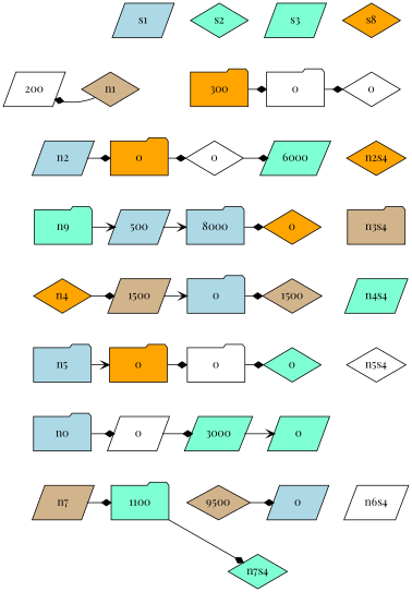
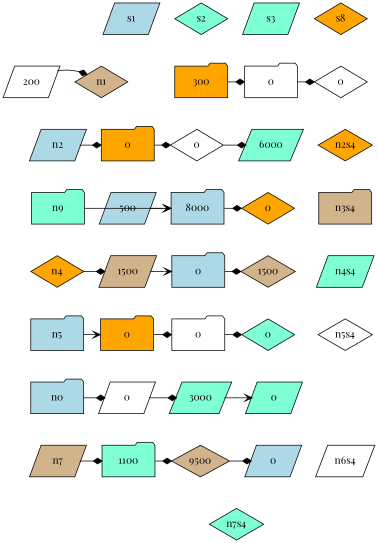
  digraph {
    fontname="Playfair Display"
    nodesep=0.3
    ranksep=0.6
    splines=false
    node [fillcolor=aquamarine fontname="Playfair Display" shape=parallelogram style=filled]
    edge [fontname="Playfair Display" style=invis]
    n1 [fillcolor=lightblue height=0.6 label=s1 width=1]
    n2 [height=0.6 label=s2 shape=diamond width=1]
    n3 [height=0.6 label=s3 width=1]
    n4 [fillcolor=orange height=0.6 label=s8 shape=diamond width=1]
    vacio [height=0.6 shape=box style=invis width=0.1 fillcolor=""]
    n6 [fillcolor=tan height=0.6 label=n1 shape=diamond width=1]
    n7 [fillcolor=white height=0.6 label=200 width=1]
    n8 [fillcolor=orange height=0.6 label=300 shape=folder width=1]
    n9 [fillcolor=white height=0.6 label=0 shape=folder width=1]
    n10 [fillcolor=white height=0.6 label=0 shape=diamond width=1]
    n11 [fillcolor=lightblue height=0.6 label=n2 width=1]
    n12 [fillcolor=orange height=0.6 label=0 shape=folder width=1]
    n13 [fillcolor=white height=0.6 label=0 shape=diamond width=1]
    n14 [height=0.6 label=6000 width=1]
    n15 [height=0.6 label=n9 shape=folder width=1]
    n16 [fillcolor=lightblue height=0.6 label=500 width=1]
    n17 [fillcolor=lightblue height=0.6 label=8000 shape=folder width=1]
    n18 [fillcolor=orange height=0.6 label=0 shape=diamond width=1]
    n19 [fillcolor=orange height=0.6 label=n4 shape=diamond width=1]
    n20 [fillcolor=tan height=0.6 label=1500 width=1]
    n21 [fillcolor=lightblue height=0.6 label=0 shape=folder width=1]
    n22 [fillcolor=tan height=0.6 label=1500 shape=diamond width=1]
    n23 [fillcolor=lightblue height=0.6 label=n5 shape=folder width=1]
    n24 [fillcolor=orange height=0.6 label=0 shape=folder width=1]
    n25 [fillcolor=white height=0.6 label=0 shape=folder width=1]
    n26 [height=0.6 label=0 shape=diamond width=1]
    n27 [fillcolor=lightblue height=0.6 label=n0 shape=folder width=1]
    n28 [fillcolor=white height=0.6 label=0 width=1]
    n29 [height=0.6 label=3000 width=1]
    n30 [height=0.6 label=0 width=1]
    n31 [fillcolor=tan height=0.6 label=n7 width=1]
    n32 [height=0.6 label=1100 shape=folder width=1]
    n33 [fillcolor=tan height=0.6 label=9500 shape=diamond width=1]
    n34 [fillcolor=lightblue height=0.6 label=0 width=1]
    n2s4 [fillcolor=orange height=0.6 shape=diamond width=1]
    n3s4 [fillcolor=tan height=0.6 shape=folder width=1]
    n4s4 [height=0.6 width=1]
    n5s4 [fillcolor=white height=0.6 shape=diamond width=1]
    n6s4 [fillcolor=white height=0.6 width=1]
    n7s4 [height=0.6 shape=diamond width=1]
    subgraph sub_1 {
      rank=same
      n1
      n2
      n3
      n4
      vacio
    }
    subgraph sub_2 {
      rank=same
      n6
      n7
      n8
      n9
      n10
    }
    subgraph sub_3 {
      rank=same
      n11
      n12
      n13
      n14
    }
    subgraph sub_4 {
      rank=same
      n15
      n16
      n17
      n18
    }
    subgraph sub_5 {
      rank=same
      n19
      n20
      n21
      n22
    }
    subgraph sub_6 {
      rank=same
      n23
      n24
      n25
      n26
    }
    subgraph sub_7 {
      rank=same
      n27
      n28
      n29
      n30
    }
    subgraph sub_8 {
      rank=same
      n31
      n32
      n33
      n34
    }
    n1 -> n2
    n1 -> n7
    n2 -> n3
    n2 -> n8
    n3 -> n4
    n3 -> n9
    n4 -> n10
    vacio -> n1
    vacio -> n6
-   n6 -> n7 [arrowhead=diamond style=""]
+   n7 -> n6 [arrowhead=diamond style=""]
    n6 -> n11
    n7 -> n12
    n8 -> n9 [arrowhead=diamond style=""]
    n8 -> n13
    n9 -> n10 [arrowhead=diamond style=""]
    n9 -> n14
    n10 -> n2s4
    n11 -> n12 [arrowhead=diamond style=""]
    n11 -> n15
    n12 -> n13 [arrowhead=diamond style=""]
    n12 -> n16
    n13 -> n14 [arrowhead=diamond style=""]
    n13 -> n17
    n14 -> n18
-   n15 -> n16 [arrowhead=vee style=""]
+   n15 -> n17 [arrowhead=vee style=""]
    n15 -> n19
    n16 -> n17 [arrowhead=vee style=""]
    n16 -> n20
    n17 -> n18 [arrowhead=diamond style=""]
    n17 -> n21
    n18 -> n22
    n19 -> n20 [arrowhead=diamond style=""]
    n19 -> n23
    n20 -> n21 [arrowhead=vee style=""]
    n20 -> n24
    n21 -> n22 [arrowhead=diamond style=""]
    n21 -> n25
    n22 -> n26
    n23 -> n24 [arrowhead=vee style=""]
    n23 -> n27
    n24 -> n25 [arrowhead=diamond style=""]
    n24 -> n28
    n25 -> n26 [arrowhead=diamond style=""]
    n25 -> n29
    n26 -> n30
    n27 -> n28 [arrowhead=diamond style=""]
    n27 -> n31
    n28 -> n29 [arrowhead=diamond style=""]
    n28 -> n32
    n29 -> n30 [arrowhead=vee style=""]
    n29 -> n33
    n30 -> n34
    n31 -> n32 [arrowhead=diamond style=""]
-   n32 -> n7s4 [arrowhead=diamond style=""]
+   n32 -> n33 [arrowhead=diamond style=""]
    n33 -> n34 [arrowhead=diamond style=""]
    n2s4 -> n3s4
    n3s4 -> n4s4
    n4s4 -> n5s4
    n5s4 -> n6s4
    n6s4 -> n7s4
  }
